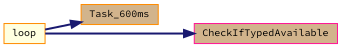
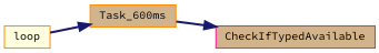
  digraph {
    fontname="Source Code Pro"
    rankdir=RL
    node [color=darkorange fillcolor=tan fontname="Source Code Pro" fontsize=10 shape=record style=filled]
    edge [color=midnightblue dir=back fontname="Source Code Pro" fontsize=10 labelfontname=Helvetica labelfontsize=10 style=bold]
    n1 [color=deeppink fontcolor=black height=0.2 label=CheckIfTypedAvailable width=0.4]
    n2 [height=0.2 label=Task_600ms width=0.4]
    n3 [fillcolor=lightyellow height=0.2 label=loop width=0.4]
-   n1 -> n3
+   n1 -> n2
    n2 -> n3
  }
